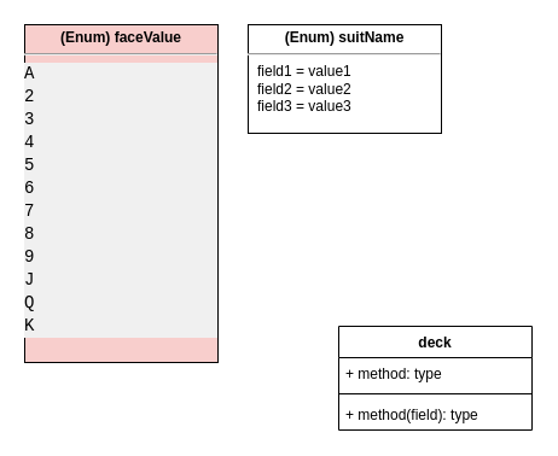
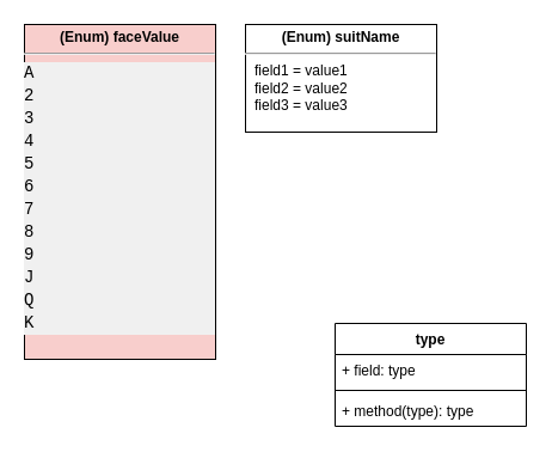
  <mxCell id="0" />
  <mxCell id="1" parent="0" />
- <mxCell id="2" value="deck" style="swimlane;fontStyle=1;align=center;verticalAlign=top;childLayout=stackLayout;horizontal=1;startSize=26;horizontalStack=0;resizeParent=1;resizeParentMax=0;resizeLast=0;collapsible=1;marginBottom=0;whiteSpace=wrap;html=1;" vertex="1" parent="1"><mxGeometry x="280" y="270" width="160" height="86" as="geometry"><mxRectangle x="340" y="610" width="70" height="30" as="alternateBounds" /></mxGeometry></mxCell>
- <mxCell id="3" value="+ method: type" style="text;strokeColor=none;fillColor=none;align=left;verticalAlign=top;spacingLeft=4;spacingRight=4;overflow=hidden;rotatable=0;points=[[0,0.5],[1,0.5]];portConstraint=eastwest;whiteSpace=wrap;html=1;" vertex="1" parent="2"><mxGeometry y="26" width="160" height="26" as="geometry" /></mxCell>
+ <mxCell id="2" value="type" style="swimlane;fontStyle=1;align=center;verticalAlign=top;childLayout=stackLayout;horizontal=1;startSize=26;horizontalStack=0;resizeParent=1;resizeParentMax=0;resizeLast=0;collapsible=1;marginBottom=0;whiteSpace=wrap;html=1;" vertex="1" parent="1"><mxGeometry x="280" y="270" width="160" height="86" as="geometry"><mxRectangle x="340" y="610" width="70" height="30" as="alternateBounds" /></mxGeometry></mxCell>
+ <mxCell id="3" value="+ field: type" style="text;strokeColor=none;fillColor=none;align=left;verticalAlign=top;spacingLeft=4;spacingRight=4;overflow=hidden;rotatable=0;points=[[0,0.5],[1,0.5]];portConstraint=eastwest;whiteSpace=wrap;html=1;" vertex="1" parent="2"><mxGeometry y="26" width="160" height="26" as="geometry" /></mxCell>
  <mxCell id="4" value="" style="line;strokeWidth=1;fillColor=none;align=left;verticalAlign=middle;spacingTop=-1;spacingLeft=3;spacingRight=3;rotatable=0;labelPosition=right;points=[];portConstraint=eastwest;strokeColor=inherit;" vertex="1" parent="2"><mxGeometry y="52" width="160" height="8" as="geometry" /></mxCell>
- <mxCell id="5" value="+ method(field): type" style="text;strokeColor=none;fillColor=none;align=left;verticalAlign=top;spacingLeft=4;spacingRight=4;overflow=hidden;rotatable=0;points=[[0,0.5],[1,0.5]];portConstraint=eastwest;whiteSpace=wrap;html=1;" vertex="1" parent="2"><mxGeometry y="60" width="160" height="26" as="geometry" /></mxCell>
+ <mxCell id="5" value="+ method(type): type" style="text;strokeColor=none;fillColor=none;align=left;verticalAlign=top;spacingLeft=4;spacingRight=4;overflow=hidden;rotatable=0;points=[[0,0.5],[1,0.5]];portConstraint=eastwest;whiteSpace=wrap;html=1;" vertex="1" parent="2"><mxGeometry y="60" width="160" height="26" as="geometry" /></mxCell>
  <mxCell id="6" value="&lt;p style=&quot;margin: 4px 0px 0px; text-align: center;&quot;&gt;&lt;b style=&quot;&quot;&gt;(Enum) faceValue&lt;/b&gt;&lt;/p&gt;&lt;hr&gt;&lt;div style=&quot;background-color: rgb(240, 240, 240); font-family: Consolas, &amp;quot;Courier New&amp;quot;, monospace; font-size: 14px; line-height: 19px;&quot;&gt;A&lt;/div&gt;&lt;div style=&quot;background-color: rgb(240, 240, 240); font-family: Consolas, &amp;quot;Courier New&amp;quot;, monospace; font-size: 14px; line-height: 19px;&quot;&gt;2&lt;/div&gt;&lt;div style=&quot;background-color: rgb(240, 240, 240); font-family: Consolas, &amp;quot;Courier New&amp;quot;, monospace; font-size: 14px; line-height: 19px;&quot;&gt;3&lt;/div&gt;&lt;div style=&quot;background-color: rgb(240, 240, 240); font-family: Consolas, &amp;quot;Courier New&amp;quot;, monospace; font-size: 14px; line-height: 19px;&quot;&gt;4&lt;/div&gt;&lt;div style=&quot;background-color: rgb(240, 240, 240); font-family: Consolas, &amp;quot;Courier New&amp;quot;, monospace; font-size: 14px; line-height: 19px;&quot;&gt;5&lt;/div&gt;&lt;div style=&quot;background-color: rgb(240, 240, 240); font-family: Consolas, &amp;quot;Courier New&amp;quot;, monospace; font-size: 14px; line-height: 19px;&quot;&gt;6&lt;/div&gt;&lt;div style=&quot;background-color: rgb(240, 240, 240); font-family: Consolas, &amp;quot;Courier New&amp;quot;, monospace; font-size: 14px; line-height: 19px;&quot;&gt;7&lt;/div&gt;&lt;div style=&quot;background-color: rgb(240, 240, 240); font-family: Consolas, &amp;quot;Courier New&amp;quot;, monospace; font-size: 14px; line-height: 19px;&quot;&gt;8&lt;/div&gt;&lt;div style=&quot;background-color: rgb(240, 240, 240); font-family: Consolas, &amp;quot;Courier New&amp;quot;, monospace; font-size: 14px; line-height: 19px;&quot;&gt;9&lt;/div&gt;&lt;div style=&quot;background-color: rgb(240, 240, 240); font-family: Consolas, &amp;quot;Courier New&amp;quot;, monospace; font-size: 14px; line-height: 19px;&quot;&gt;J&lt;/div&gt;&lt;div style=&quot;background-color: rgb(240, 240, 240); font-family: Consolas, &amp;quot;Courier New&amp;quot;, monospace; font-size: 14px; line-height: 19px;&quot;&gt;Q&lt;/div&gt;&lt;div style=&quot;background-color: rgb(240, 240, 240); font-family: Consolas, &amp;quot;Courier New&amp;quot;, monospace; font-size: 14px; line-height: 19px;&quot;&gt;K&lt;/div&gt;" style="verticalAlign=top;align=left;overflow=fill;fontSize=12;fontFamily=Helvetica;html=1;whiteSpace=wrap;fillColor=#f8cecc;" vertex="1" parent="1"><mxGeometry x="20" y="20" width="160" height="280" as="geometry" /></mxCell>
  <mxCell id="7" value="&lt;p style=&quot;margin: 4px 0px 0px; text-align: center;&quot;&gt;&lt;b style=&quot;&quot;&gt;(Enum) suitName&lt;/b&gt;&lt;/p&gt;&lt;hr&gt;&lt;p style=&quot;margin:0px;margin-left:8px;&quot;&gt;field1 = value1&lt;br&gt;field2 = value2&lt;br&gt;field3 = value3&lt;/p&gt;" style="verticalAlign=top;align=left;overflow=fill;fontSize=12;fontFamily=Helvetica;html=1;whiteSpace=wrap;" vertex="1" parent="1"><mxGeometry x="205" y="20" width="160" height="90" as="geometry" /></mxCell>
